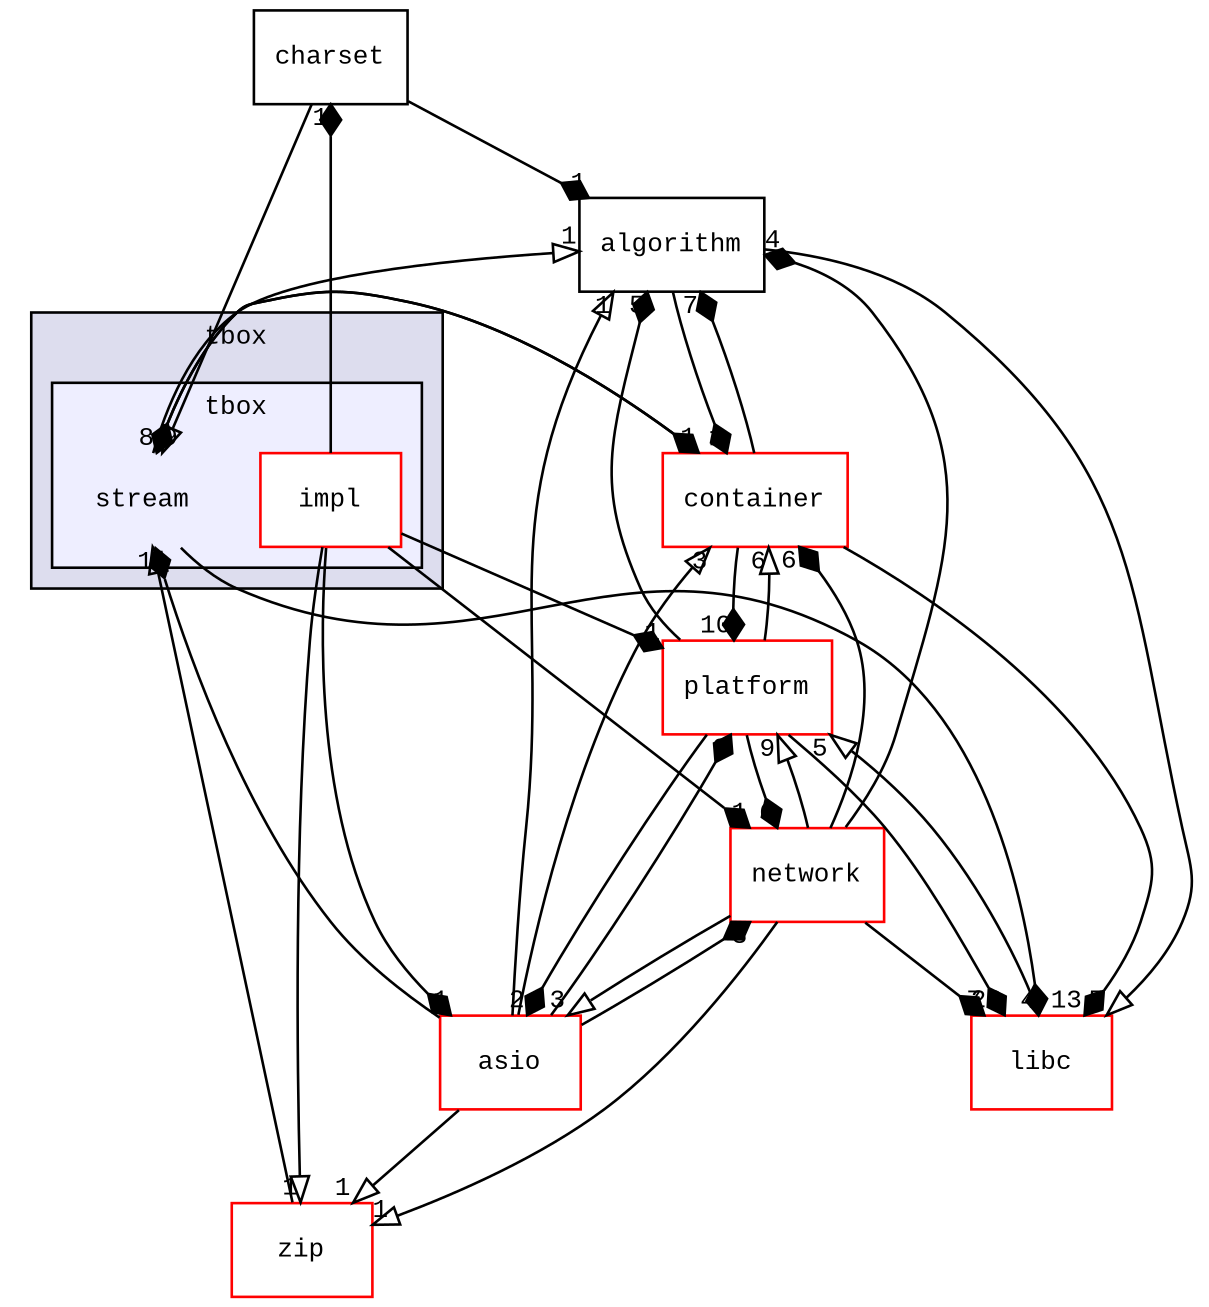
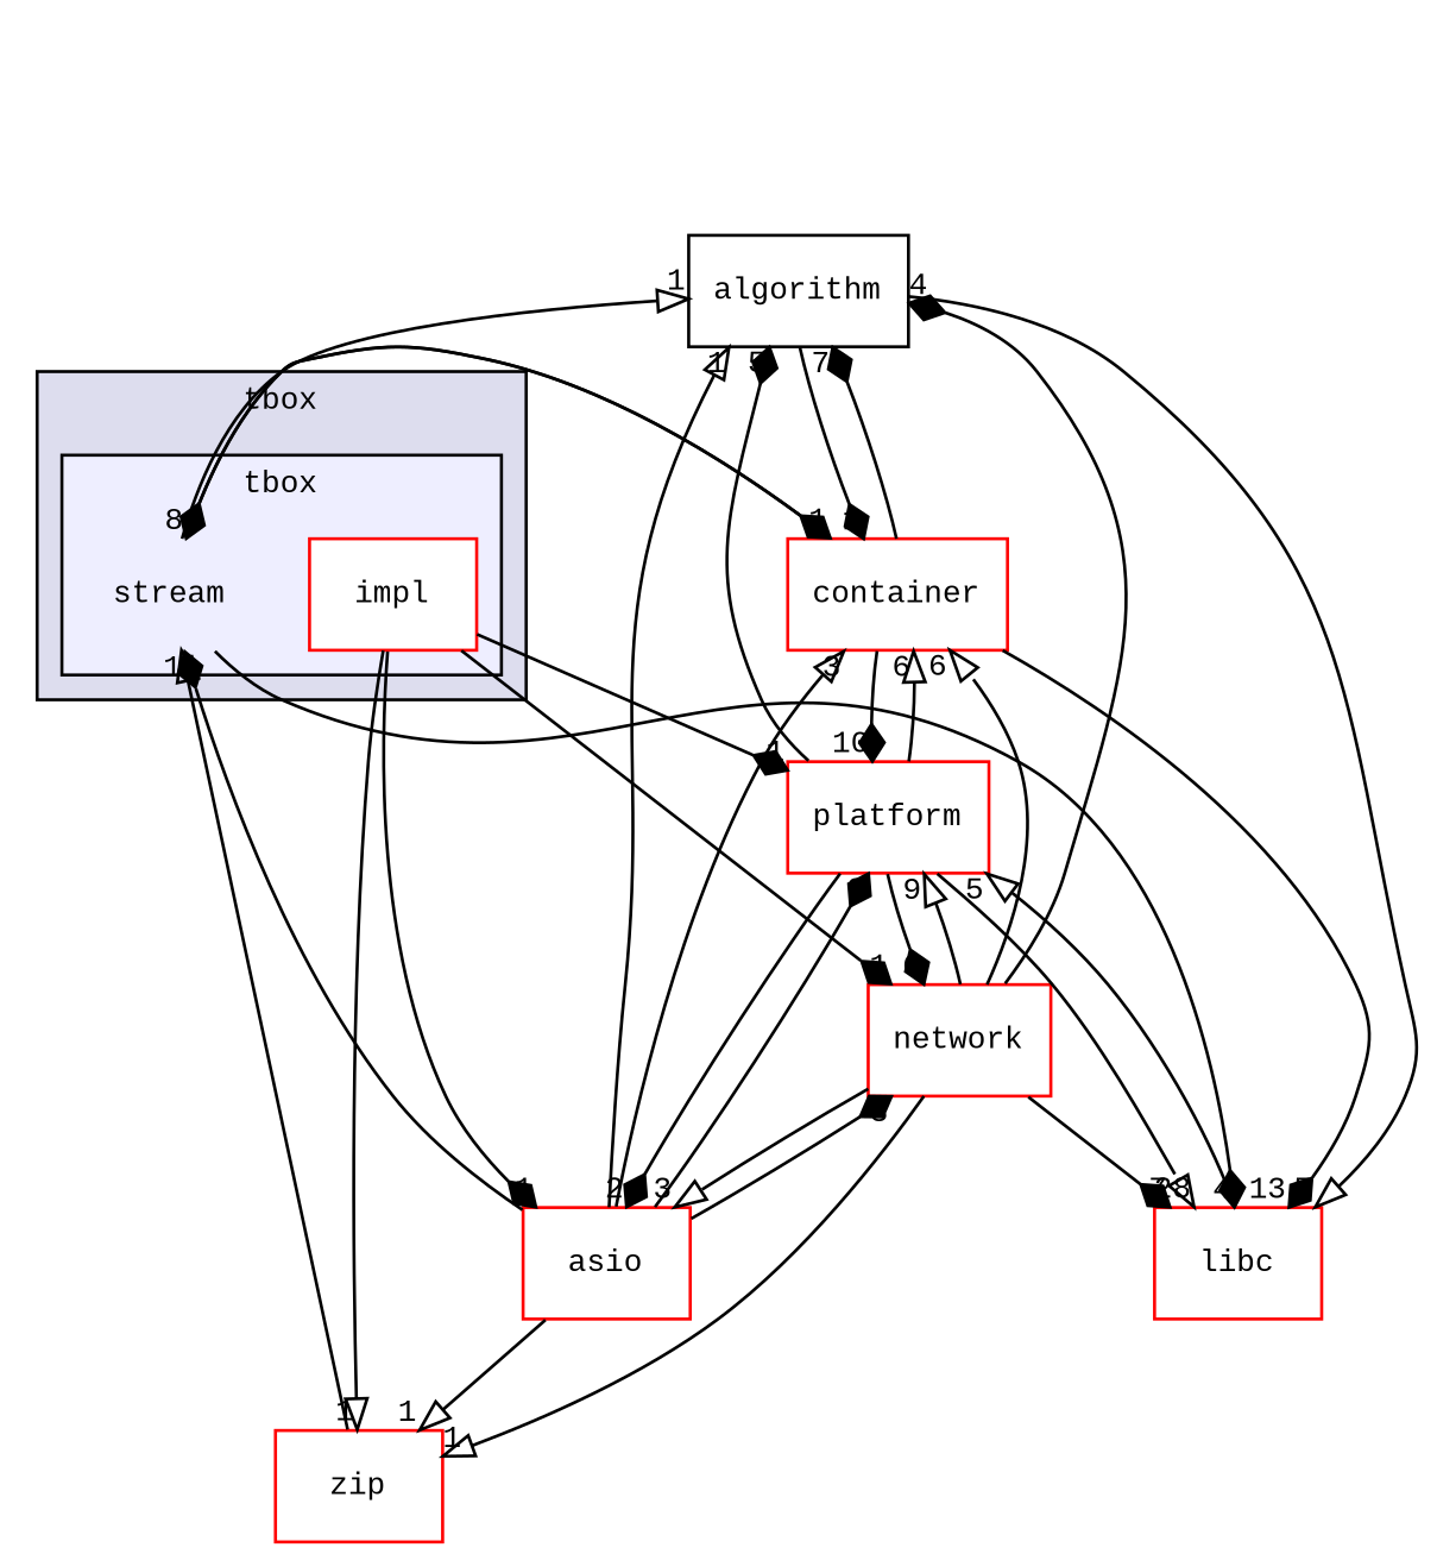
  digraph {
    compound=true
    node [fontname=CourierNew fontsize=10 shape=box color=red fillcolor=white style=filled]
    edge [headlabel=1 labeldistance=1.5 labelfontname=CourierNew labelfontsize=10 arrowhead=diamond]
    n1 [label=stream shape=plaintext color="" fillcolor="" style=""]
    n2 [label=impl]
    n3 [label=algorithm color="" fillcolor="" style=""]
    n4 [label=container]
    n5 [label=libc]
    n6 [label=asio]
    n7 [label=network]
-   n8 [label=charset color="" fillcolor="" style=""]
    n9 [label=platform]
    n10 [label=zip]
    subgraph cluster_1 {
      bgcolor="#ddddee"
      fontname=CourierNew
      fontsize=10
      label=tbox
      pencolor=black
      subgraph cluster_2 {
        bgcolor="#eeeeff"
        fontname=CourierNew
        fontsize=10
        pencolor=black
        n1
        n2
      }
    }
    n1 -> n3 [arrowhead=onormal]
    n1 -> n4
    n1 -> n5 [headlabel=4]
    n2 -> n6
    n2 -> n7
-   n2 -> n8
    n2 -> n9
    n2 -> n10 [arrowhead=onormal]
    n3 -> n4
    n3 -> n5 [headlabel=5 arrowhead=onormal]
    n4 -> n1 [headlabel=8]
    n4 -> n3 [headlabel=7]
    n4 -> n5 [headlabel=13]
    n4 -> n9 [headlabel=10]
    n5 -> n9 [headlabel=5 arrowhead=onormal]
    n6 -> n1
    n6 -> n3 [arrowhead=onormal]
    n6 -> n4 [headlabel=3 arrowhead=onormal]
    n6 -> n7 [headlabel=8]
    n6 -> n9 [headlabel=8]
    n6 -> n10 [arrowhead=onormal]
    n7 -> n3 [headlabel=4]
-   n7 -> n4 [headlabel=6]
+   n7 -> n4 [headlabel=6 arrowhead=onormal]
    n7 -> n5 [headlabel=7]
    n7 -> n6 [headlabel=3 arrowhead=onormal]
    n7 -> n9 [headlabel=9 arrowhead=onormal]
    n7 -> n10 [arrowhead=onormal]
-   n8 -> n1 [headlabel=9 arrowhead=onormal]
-   n8 -> n3
    n9 -> n3 [headlabel=5]
    n9 -> n4 [headlabel=6 arrowhead=onormal]
-   n9 -> n5 [headlabel=28]
+   n9 -> n5 [headlabel=28 arrowhead=onormal]
    n9 -> n6 [headlabel=2]
    n9 -> n7 [headlabel=6]
    n10 -> n1 [arrowhead=onormal]
  }
